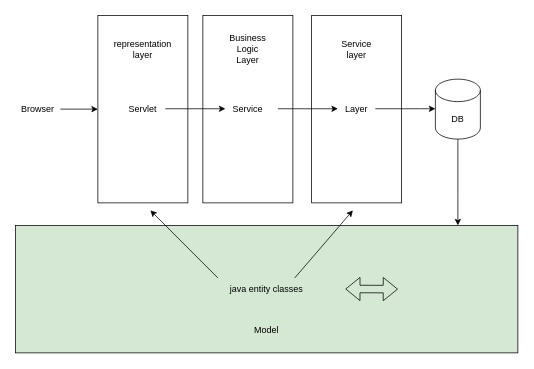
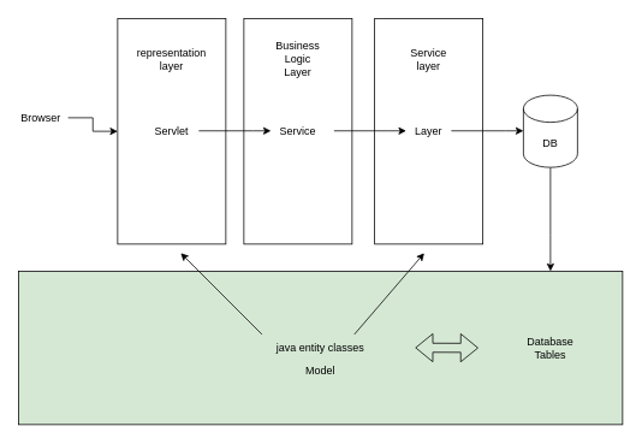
  <mxCell id="0" />
  <mxCell id="1" parent="0" />
  <mxCell id="2" value="Servlet" style="rounded=0;whiteSpace=wrap;html=1;" vertex="1" parent="1"><mxGeometry x="130" y="20" width="120" height="250" as="geometry" /></mxCell>
  <mxCell id="3" value="Service" style="rounded=0;whiteSpace=wrap;html=1;" vertex="1" parent="1"><mxGeometry x="270" y="20" width="120" height="250" as="geometry" /></mxCell>
  <mxCell id="4" value="Layer" style="rounded=0;whiteSpace=wrap;html=1;" vertex="1" parent="1"><mxGeometry x="415" y="20" width="120" height="250" as="geometry" /></mxCell>
  <mxCell id="5" value="" style="edgeStyle=orthogonalEdgeStyle;rounded=0;orthogonalLoop=1;jettySize=auto;html=1;" edge="1" parent="1" source="6" target="7"><mxGeometry relative="1" as="geometry"><Array as="points"><mxPoint x="610" y="260" /><mxPoint x="610" y="260" /></Array></mxGeometry></mxCell>
  <mxCell id="6" value="DB" style="shape=cylinder3;whiteSpace=wrap;html=1;boundedLbl=1;backgroundOutline=1;size=15;" vertex="1" parent="1"><mxGeometry x="580" y="105" width="60" height="80" as="geometry" /></mxCell>
  <mxCell id="7" value="java entity classes" style="whiteSpace=wrap;html=1;fillColor=#d5e8d4;" vertex="1" parent="1"><mxGeometry y="300" width="670" height="170" as="geometry" x="20" /></mxCell>
  <mxCell id="8" value="" style="edgeStyle=orthogonalEdgeStyle;rounded=0;orthogonalLoop=1;jettySize=auto;html=1;exitX=1;exitY=0.5;exitDx=0;exitDy=0;" edge="1" parent="1" source="9" target="2"><mxGeometry relative="1" as="geometry"><mxPoint x="80" y="165" as="sourcePoint" /><Array as="points" /></mxGeometry></mxCell>
- <mxCell id="9" value="Browser" style="text;html=1;strokeColor=none;fillColor=none;align=center;verticalAlign=middle;whiteSpace=wrap;rounded=0;" vertex="1" parent="1"><mxGeometry y="130" width="60" height="30" as="geometry" x="20" /></mxCell>
+ <mxCell id="9" value="Browser" style="text;html=1;strokeColor=none;fillColor=none;align=center;verticalAlign=middle;whiteSpace=wrap;rounded=0;" vertex="1" parent="1"><mxGeometry x="15" y="115" width="60" height="30" as="geometry" /></mxCell>
  <mxCell id="10" value="" style="edgeStyle=orthogonalEdgeStyle;rounded=0;orthogonalLoop=1;jettySize=auto;html=1;" edge="1" parent="1"><mxGeometry relative="1" as="geometry"><mxPoint x="220" y="144.5" as="sourcePoint" /><mxPoint x="300" y="144.5" as="targetPoint" /><Array as="points"><mxPoint x="280" y="144.5" /><mxPoint x="280" y="144.5" /></Array></mxGeometry></mxCell>
  <mxCell id="11" value="" style="edgeStyle=orthogonalEdgeStyle;rounded=0;orthogonalLoop=1;jettySize=auto;html=1;" edge="1" parent="1"><mxGeometry relative="1" as="geometry"><mxPoint x="370" y="144.5" as="sourcePoint" /><mxPoint x="450" y="144.5" as="targetPoint" /><Array as="points"><mxPoint x="430" y="144.5" /><mxPoint x="430" y="144.5" /></Array></mxGeometry></mxCell>
  <mxCell id="12" value="" style="edgeStyle=orthogonalEdgeStyle;rounded=0;orthogonalLoop=1;jettySize=auto;html=1;" edge="1" parent="1"><mxGeometry relative="1" as="geometry"><mxPoint x="500" y="144.5" as="sourcePoint" /><mxPoint x="580" y="144.5" as="targetPoint" /><Array as="points"><mxPoint x="560" y="144.5" /><mxPoint x="560" y="144.5" /></Array></mxGeometry></mxCell>
  <mxCell id="13" value="representation layer" style="text;html=1;strokeColor=none;fillColor=none;align=center;verticalAlign=middle;whiteSpace=wrap;rounded=0;" vertex="1" parent="1"><mxGeometry x="160" y="50" width="60" height="30" as="geometry" /></mxCell>
  <mxCell id="14" value="Business Logic Layer" style="text;html=1;strokeColor=none;fillColor=none;align=center;verticalAlign=middle;whiteSpace=wrap;rounded=0;" vertex="1" parent="1"><mxGeometry x="300" y="50" width="60" height="30" as="geometry" /></mxCell>
  <mxCell id="15" value="Service layer" style="text;html=1;strokeColor=none;fillColor=none;align=center;verticalAlign=middle;whiteSpace=wrap;rounded=0;" vertex="1" parent="1"><mxGeometry x="445" y="50" width="60" height="30" as="geometry" /></mxCell>
- <mxCell id="16" value="Model" style="text;html=1;strokeColor=none;fillColor=none;align=center;verticalAlign=middle;whiteSpace=wrap;rounded=0;" vertex="1" parent="1"><mxGeometry x="325" y="425" width="60" height="30" as="geometry" /></mxCell>
+ <mxCell id="16" value="Model" style="text;html=1;strokeColor=none;fillColor=none;align=center;verticalAlign=middle;whiteSpace=wrap;rounded=0;" vertex="1" parent="1"><mxGeometry x="325" y="395" width="60" height="30" as="geometry" /></mxCell>
  <mxCell id="17" value="" style="endArrow=classic;html=1;rounded=0;exitX=0.556;exitY=0.412;exitDx=0;exitDy=0;exitPerimeter=0;" edge="1" parent="1" source="7"><mxGeometry width="50" height="50" relative="1" as="geometry"><mxPoint x="420" y="350" as="sourcePoint" /><mxPoint x="470" y="280" as="targetPoint" /></mxGeometry></mxCell>
  <mxCell id="18" value="" style="endArrow=classic;html=1;rounded=0;exitX=0.556;exitY=0.412;exitDx=0;exitDy=0;exitPerimeter=0;" edge="1" parent="1"><mxGeometry width="50" height="50" relative="1" as="geometry"><mxPoint x="290" y="370.04" as="sourcePoint" /><mxPoint x="200" y="280" as="targetPoint" /></mxGeometry></mxCell>
+ <mxCell id="19" value="Database Tables" style="text;html=1;strokeColor=none;fillColor=none;align=center;verticalAlign=middle;whiteSpace=wrap;rounded=0;" vertex="1" parent="1"><mxGeometry x="580" y="370" width="60" height="30" as="geometry" /></mxCell>
  <mxCell id="20" value="" style="shape=flexArrow;endArrow=classic;startArrow=classic;html=1;rounded=0;" edge="1" parent="1"><mxGeometry width="100" height="100" relative="1" as="geometry"><mxPoint x="460" y="384.82" as="sourcePoint" /><mxPoint x="530" y="385" as="targetPoint" /></mxGeometry></mxCell>
